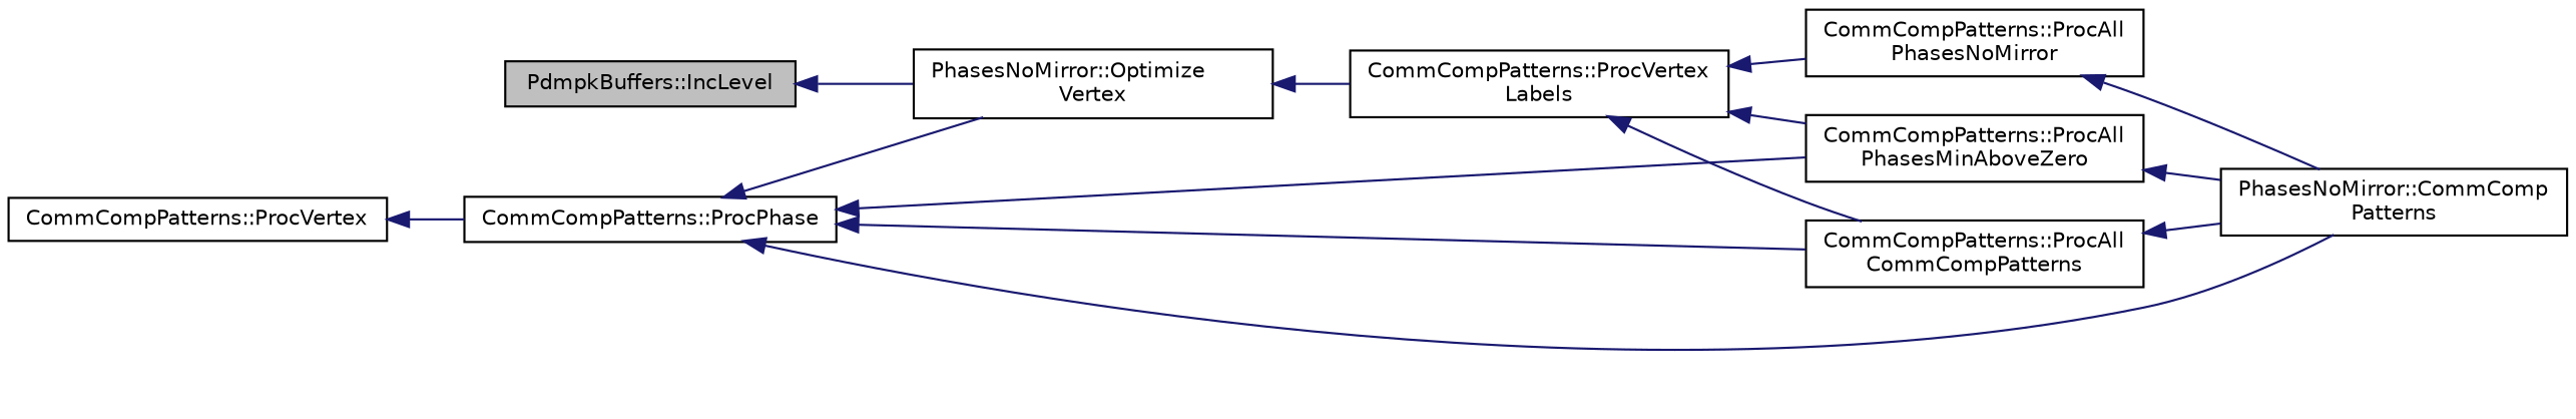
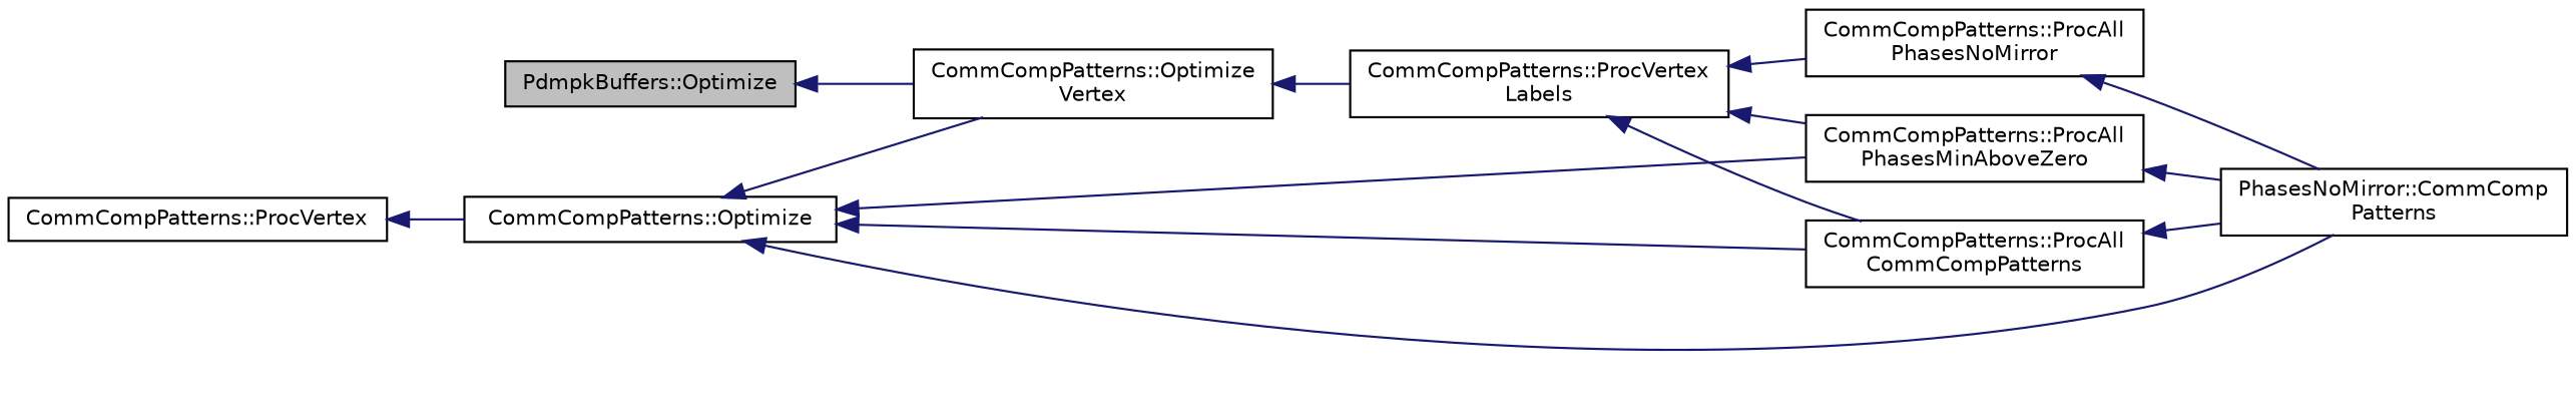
  digraph {
    rankdir=LR
    node [color=black fillcolor=white fontname=Helvetica fontsize=10 shape=record style=filled]
    edge [color=midnightblue dir=back fontname=Helvetica fontsize=10 labelfontname=Helvetica labelfontsize=10 style=solid]
-   n1 [fillcolor=grey75 fontcolor=black height=0.2 label="PdmpkBuffers::IncLevel" width=0.4]
-   n2 [height=0.2 label="PhasesNoMirror::Optimize\lVertex" width=0.4]
+   n1 [fillcolor=grey75 fontcolor=black height=0.2 label="PdmpkBuffers::Optimize" width=0.4]
+   n2 [height=0.2 label="CommCompPatterns::Optimize\lVertex" width=0.4]
    n3 [height=0.2 label="CommCompPatterns::ProcVertex\lLabels" width=0.4]
    n4 [height=0.2 label="CommCompPatterns::ProcVertex" width=0.4]
-   n5 [height=0.2 label="CommCompPatterns::ProcPhase" width=0.4]
+   n5 [height=0.2 label="CommCompPatterns::Optimize" width=0.4]
    n6 [height=0.2 label="CommCompPatterns::ProcAll\lPhasesNoMirror" width=0.4]
    n7 [height=0.2 label="CommCompPatterns::ProcAll\lCommCompPatterns" width=0.4]
    n8 [height=0.2 label="CommCompPatterns::ProcAll\lPhasesMinAboveZero" width=0.4]
    n9 [height=0.2 label="PhasesNoMirror::CommComp\lPatterns" width=0.4]
    n1 -> n2
    n2 -> n3
    n3 -> n6
    n3 -> n7
    n3 -> n8
    n4 -> n5
    n5 -> n2
    n5 -> n7
    n5 -> n8
    n5 -> n9
    n6 -> n9
    n7 -> n9
    n8 -> n9
  }
